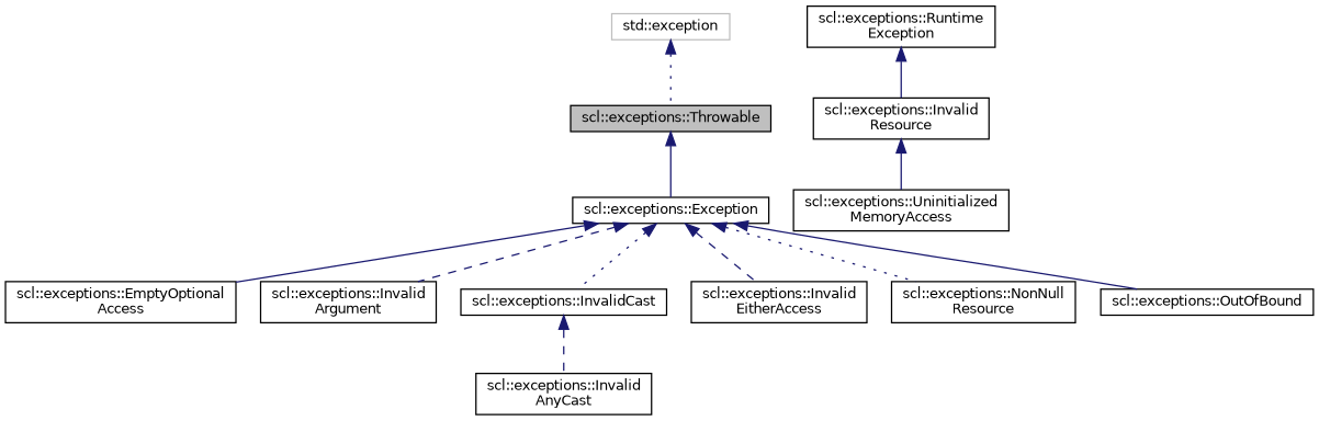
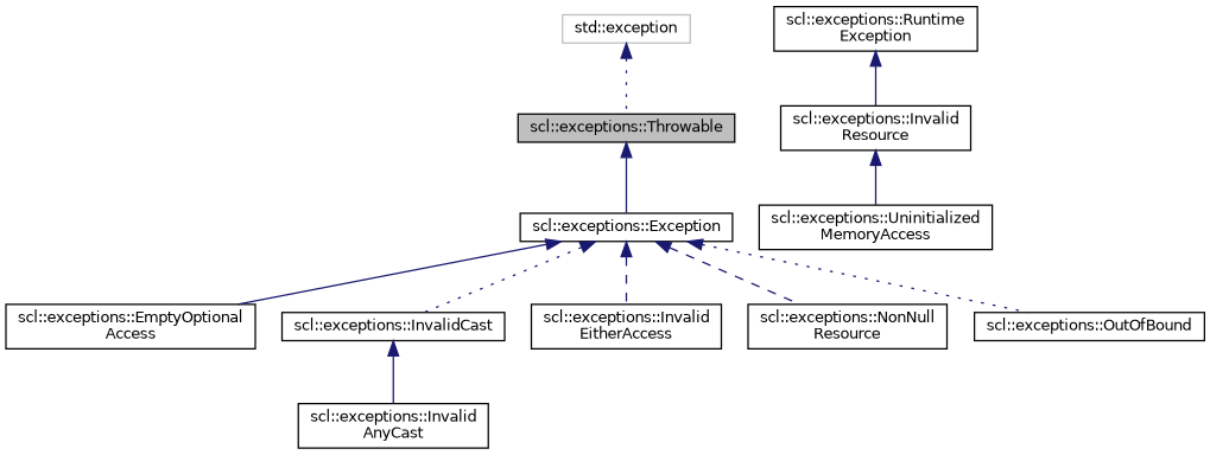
  digraph {
    rankdir=TB
    node [color=black fillcolor=white fontname=Helvetica fontsize=10 shape=record style=filled]
    edge [color=midnightblue dir=back fontname=Helvetica fontsize=10 labelfontname=Helvetica labelfontsize=10 style=solid]
    n1 [fillcolor=grey75 fontcolor=black height=0.2 label="scl::exceptions::Throwable" width=0.4]
    n2 [height=0.2 label="scl::exceptions::Exception" width=0.4]
    n3 [height=0.2 label="scl::exceptions::EmptyOptional\lAccess" width=0.4]
-   n4 [height=0.2 label="scl::exceptions::Invalid\lArgument" width=0.4]
    n5 [height=0.2 label="scl::exceptions::InvalidCast" width=0.4]
    n6 [height=0.2 label="scl::exceptions::Invalid\lEitherAccess" width=0.4]
    n7 [height=0.2 label="scl::exceptions::NonNull\lResource" width=0.4]
    n8 [height=0.2 label="scl::exceptions::OutOfBound" width=0.4]
    n9 [height=0.2 label="scl::exceptions::Runtime\lException" width=0.4]
    n10 [height=0.2 label="scl::exceptions::Invalid\lResource" width=0.4]
    n11 [color=grey75 height=0.2 label="std::exception" width=0.4]
    n12 [height=0.2 label="scl::exceptions::Invalid\lAnyCast" width=0.4]
    n13 [height=0.2 label="scl::exceptions::Uninitialized\lMemoryAccess" width=0.4]
    n1 -> n2
    n2 -> n3
-   n2 -> n4 [style=dashed]
    n2 -> n5 [style=dotted]
    n2 -> n6 [style=dashed]
-   n2 -> n7 [style=dotted]
-   n2 -> n8
-   n5 -> n12 [style=dashed]
+   n2 -> n7 [style=dashed]
+   n2 -> n8 [style=dotted]
+   n5 -> n12
    n9 -> n10
    n10 -> n13
    n11 -> n1 [style=dotted]
  }
